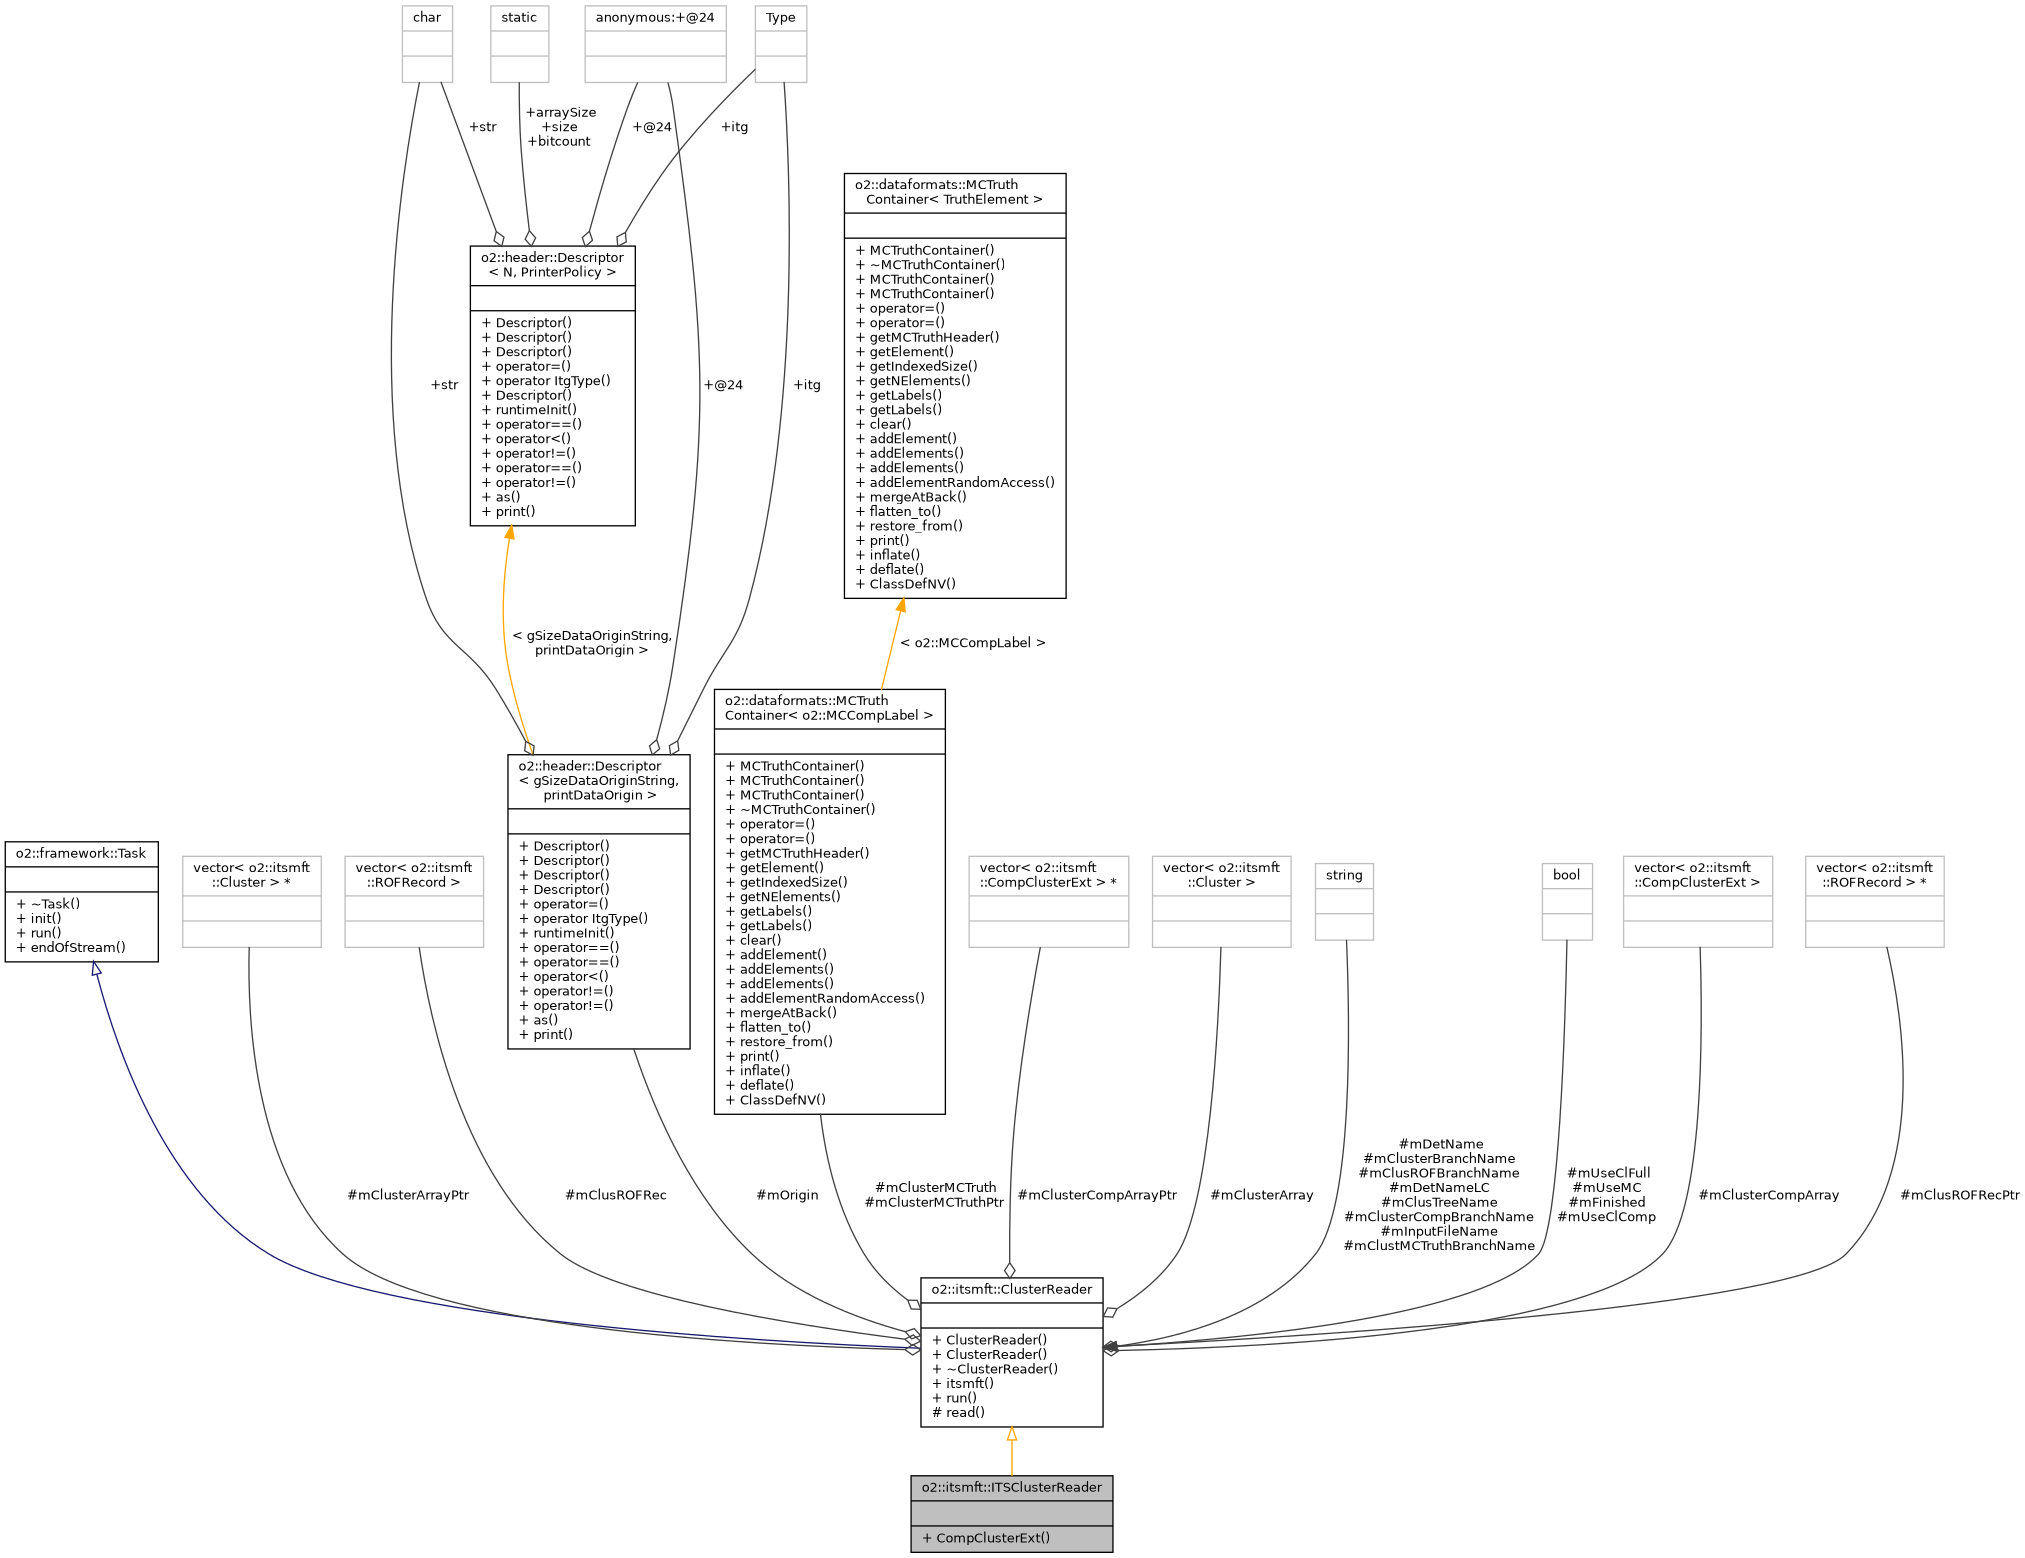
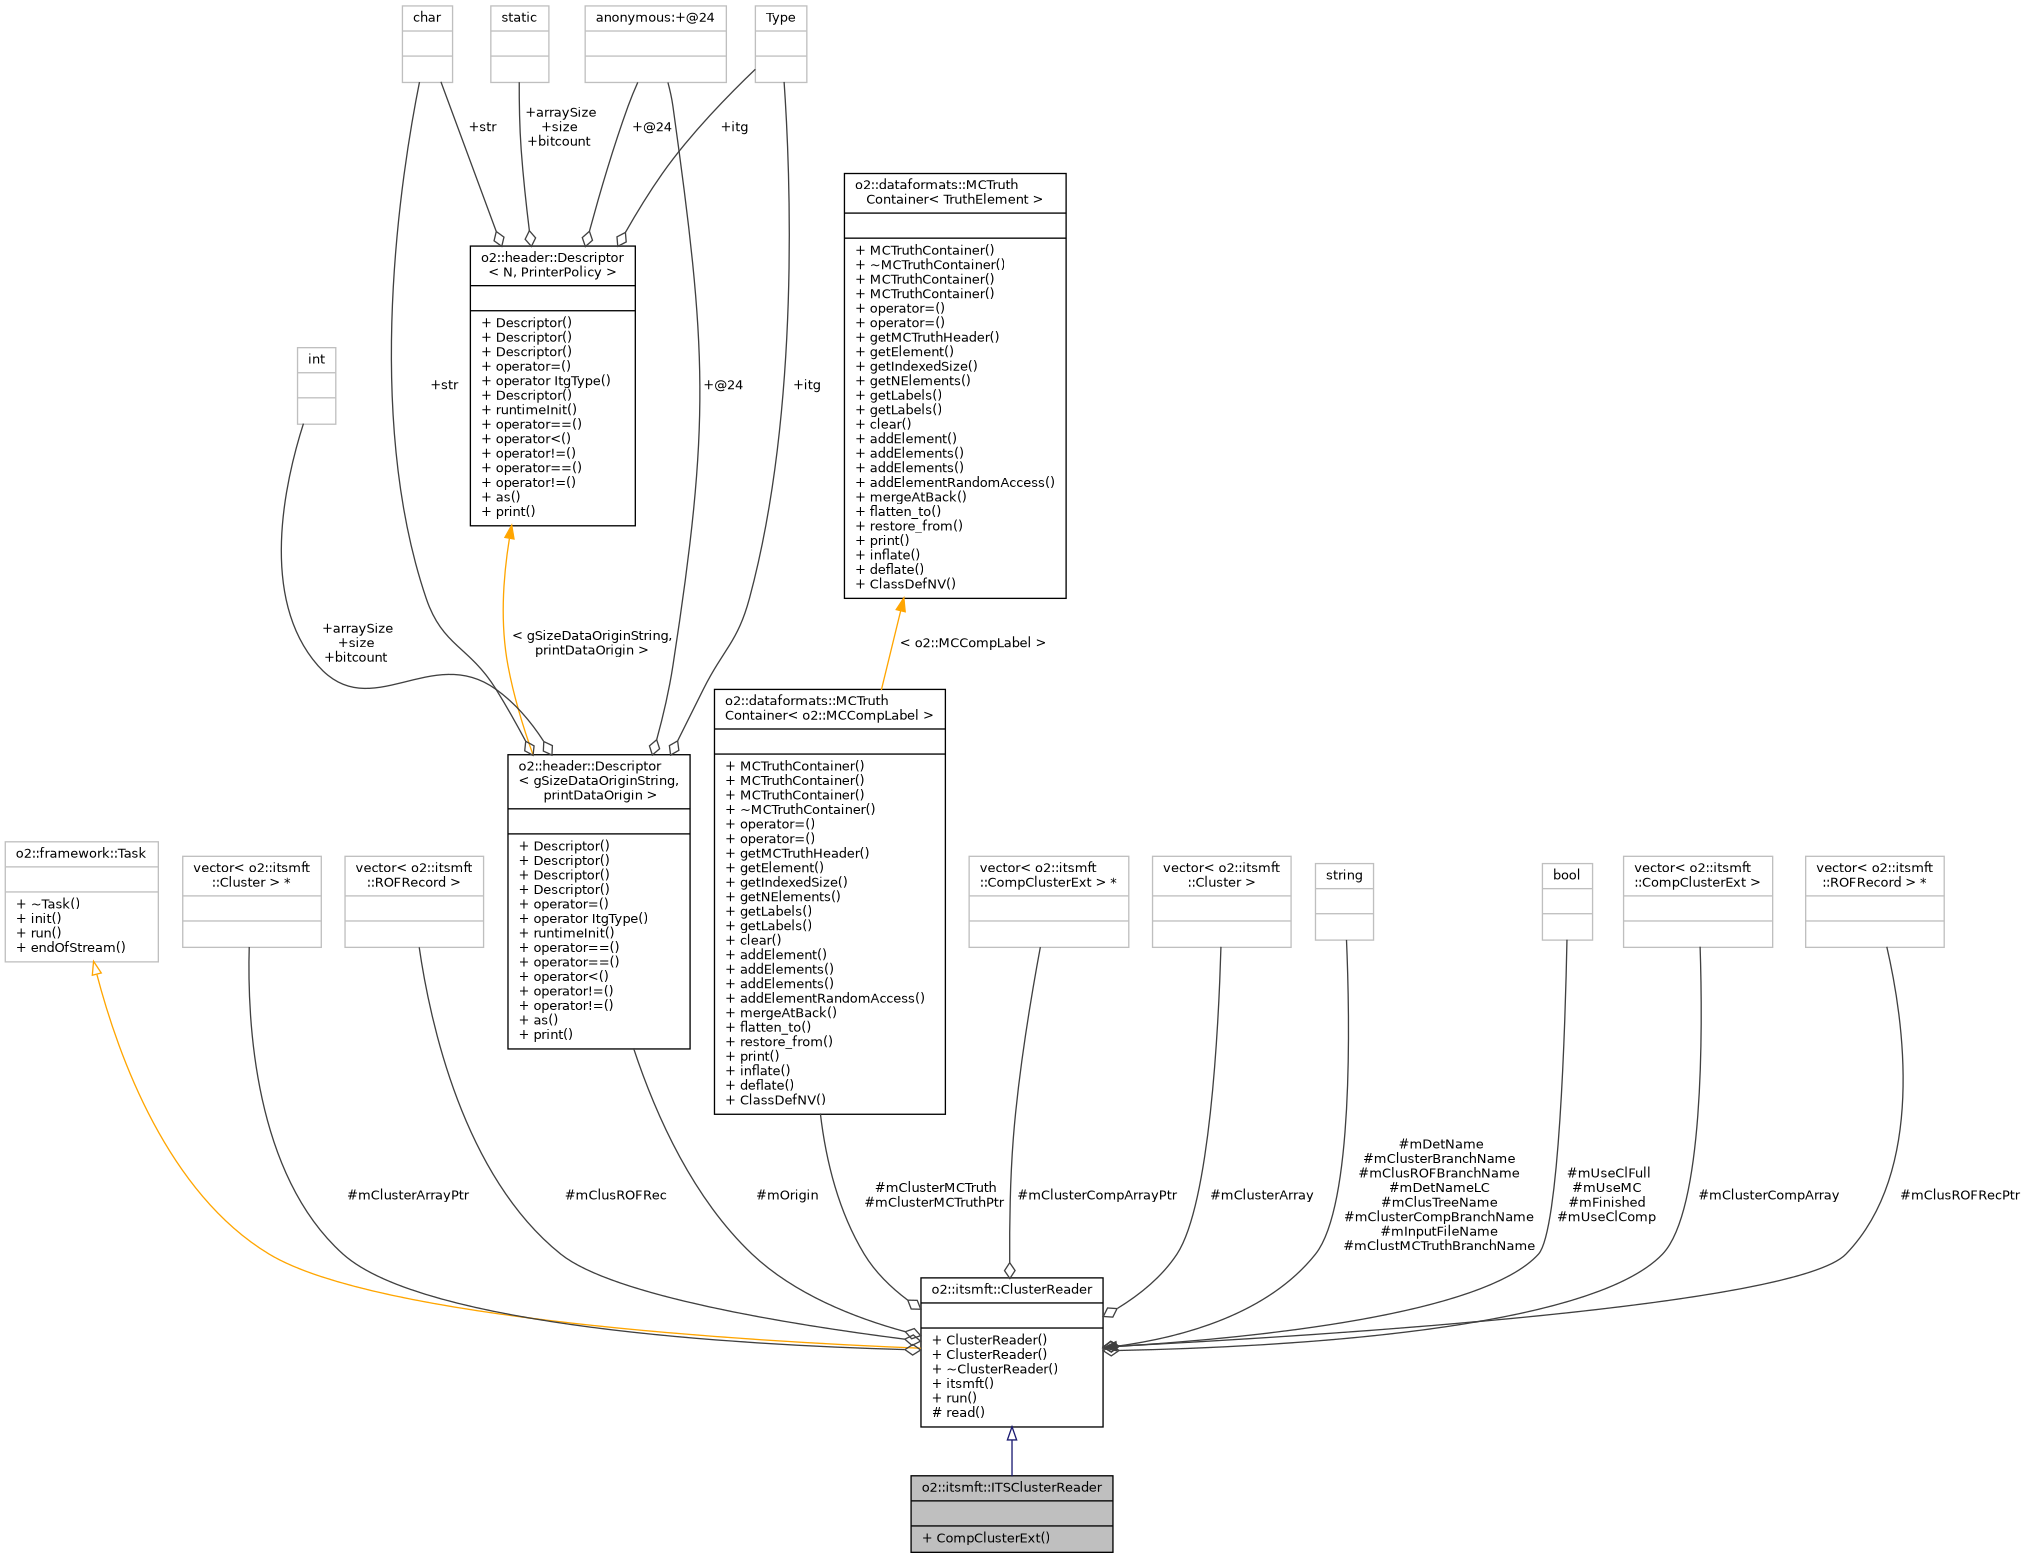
  digraph {
    node [color=grey75 fontname=Helvetica fontsize=10 shape=record]
    edge [color=grey25 fontname=Helvetica fontsize=10 labelfontname=Helvetica labelfontsize=10 style=solid arrowhead=odiamond]
    n1 [color=black fillcolor=grey75 fontcolor=black height=0.2 label="{o2::itsmft::ITSClusterReader\n||+ CompClusterExt()\l}" style=filled width=0.4]
    n2 [color=black height=0.2 label="{o2::itsmft::ClusterReader\n||+ ClusterReader()\l+ ClusterReader()\l+ ~ClusterReader()\l+ itsmft()\l+ run()\l# read()\l}" width=0.4]
-   n3 [color=black height=0.2 label="{o2::framework::Task\n||+ ~Task()\l+ init()\l+ run()\l+ endOfStream()\l}" width=0.4]
+   n3 [height=0.2 label="{o2::framework::Task\n||+ ~Task()\l+ init()\l+ run()\l+ endOfStream()\l}" width=0.4]
    n4 [height=0.2 label="{vector\< o2::itsmft\l::Cluster \> *\n||}" width=0.4]
    n5 [height=0.2 label="{vector\< o2::itsmft\l::ROFRecord \>\n||}" width=0.4]
    n6 [color=black height=0.2 label="{o2::header::Descriptor\l\< gSizeDataOriginString,\l printDataOrigin \>\n||+ Descriptor()\l+ Descriptor()\l+ Descriptor()\l+ Descriptor()\l+ operator=()\l+ operator ItgType()\l+ runtimeInit()\l+ operator==()\l+ operator==()\l+ operator\<()\l+ operator!=()\l+ operator!=()\l+ as()\l+ print()\l}" width=0.4]
    n7 [height=0.2 label="{Type\n||}" width=0.4]
    n8 [color=black height=0.2 label="{o2::header::Descriptor\l\< N, PrinterPolicy \>\n||+ Descriptor()\l+ Descriptor()\l+ Descriptor()\l+ operator=()\l+ operator ItgType()\l+ Descriptor()\l+ runtimeInit()\l+ operator==()\l+ operator\<()\l+ operator!=()\l+ operator==()\l+ operator!=()\l+ as()\l+ print()\l}" width=0.4]
    n9 [height=0.2 label="{char\n||}" width=0.4]
+   n10 [height=0.2 label="{int\n||}" width=0.4]
    n11 [height=0.2 label="{anonymous:+@24\n||}" width=0.4]
    n12 [height=0.2 label="{static\n||}" width=0.4]
    n13 [color=black height=0.2 label="{o2::dataformats::MCTruth\lContainer\< o2::MCCompLabel \>\n||+ MCTruthContainer()\l+ MCTruthContainer()\l+ MCTruthContainer()\l+ ~MCTruthContainer()\l+ operator=()\l+ operator=()\l+ getMCTruthHeader()\l+ getElement()\l+ getIndexedSize()\l+ getNElements()\l+ getLabels()\l+ getLabels()\l+ clear()\l+ addElement()\l+ addElements()\l+ addElements()\l+ addElementRandomAccess()\l+ mergeAtBack()\l+ flatten_to()\l+ restore_from()\l+ print()\l+ inflate()\l+ deflate()\l+ ClassDefNV()\l}" width=0.4]
    n14 [color=black height=0.2 label="{o2::dataformats::MCTruth\lContainer\< TruthElement \>\n||+ MCTruthContainer()\l+ ~MCTruthContainer()\l+ MCTruthContainer()\l+ MCTruthContainer()\l+ operator=()\l+ operator=()\l+ getMCTruthHeader()\l+ getElement()\l+ getIndexedSize()\l+ getNElements()\l+ getLabels()\l+ getLabels()\l+ clear()\l+ addElement()\l+ addElements()\l+ addElements()\l+ addElementRandomAccess()\l+ mergeAtBack()\l+ flatten_to()\l+ restore_from()\l+ print()\l+ inflate()\l+ deflate()\l+ ClassDefNV()\l}" width=0.4]
    n15 [height=0.2 label="{vector\< o2::itsmft\l::CompClusterExt \> *\n||}" width=0.4]
    n16 [height=0.2 label="{vector\< o2::itsmft\l::Cluster \>\n||}" width=0.4]
    n17 [height=0.2 label="{string\n||}" width=0.4]
    n18 [height=0.2 label="{bool\n||}" width=0.4]
    n19 [height=0.2 label="{vector\< o2::itsmft\l::CompClusterExt \>\n||}" width=0.4]
    n20 [height=0.2 label="{vector\< o2::itsmft\l::ROFRecord \> *\n||}" width=0.4]
-   n2 -> n1 [arrowtail=onormal color=orange dir=back arrowhead=""]
-   n3 -> n2 [arrowtail=onormal color=midnightblue dir=back arrowhead=""]
+   n2 -> n1 [arrowtail=onormal color=midnightblue dir=back arrowhead=""]
+   n3 -> n2 [arrowtail=onormal color=orange dir=back arrowhead=""]
    n4 -> n2 [label=" #mClusterArrayPtr"]
    n5 -> n2 [label=" #mClusROFRec"]
    n6 -> n2 [label=" #mOrigin"]
    n7 -> n6 [label=" +itg"]
    n7 -> n8 [label=" +itg"]
    n8 -> n6 [color=orange dir=back label=" \< gSizeDataOriginString,\l printDataOrigin \>" arrowhead=""]
    n9 -> n6 [label=" +str"]
    n9 -> n8 [label=" +str"]
+   n10 -> n6 [label=" +arraySize\n+size\n+bitcount"]
    n11 -> n6 [label=" +@24"]
    n11 -> n8 [label=" +@24"]
    n12 -> n8 [label=" +arraySize\n+size\n+bitcount"]
    n13 -> n2 [label=" #mClusterMCTruth\n#mClusterMCTruthPtr"]
    n14 -> n13 [color=orange dir=back label=" \< o2::MCCompLabel \>" arrowhead=""]
    n15 -> n2 [label=" #mClusterCompArrayPtr"]
    n16 -> n2 [label=" #mClusterArray"]
    n17 -> n2 [arrowhead=normal label=" #mDetName\n#mClusterBranchName\n#mClusROFBranchName\n#mDetNameLC\n#mClusTreeName\n#mClusterCompBranchName\n#mInputFileName\n#mClustMCTruthBranchName"]
-   n18 -> n2 [arrowhead=normal label=" #mUseClFull\n#mUseMC\n#mFinished\n#mUseClComp"]
+   n18 -> n2 [label=" #mUseClFull\n#mUseMC\n#mFinished\n#mUseClComp"]
    n19 -> n2 [label=" #mClusterCompArray"]
    n20 -> n2 [label=" #mClusROFRecPtr"]
  }
